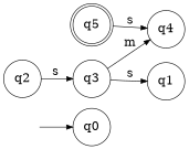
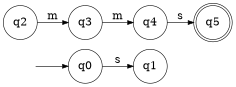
  digraph {
    rankdir=LR
    node [fontsize=20 shape=circle]
    edge [fontsize="20pt"]
    "" [shape=plaintext]
    n2 [label=q0]
    n3 [label=q1]
    n4 [label=q5 shape=doublecircle]
    n5 [label=q3]
    n6 [label=q4]
    n7 [label=q2]
    "" -> n2
-   n5 -> n3 [label=s]
+   n2 -> n3 [label=s]
    n5 -> n6 [label=m]
-   n4 -> n6 [label=s]
-   n7 -> n5 [label=s]
+   n6 -> n4 [label=s]
+   n7 -> n5 [label=m]
  }
